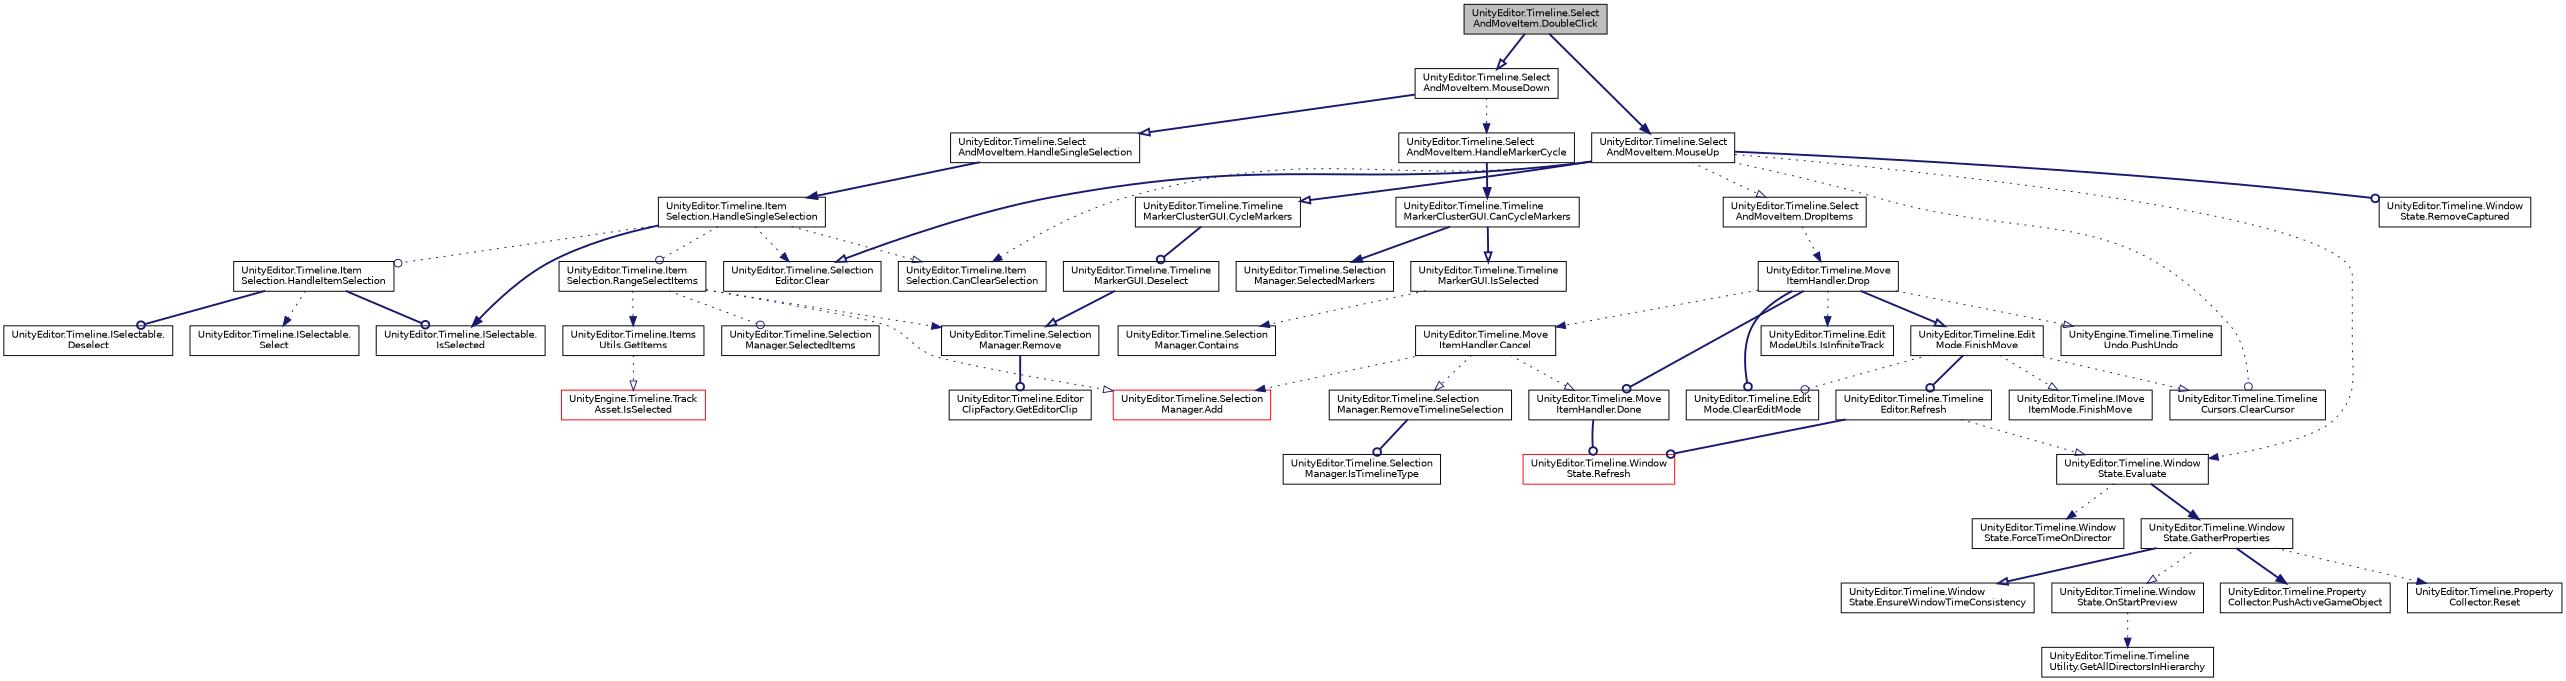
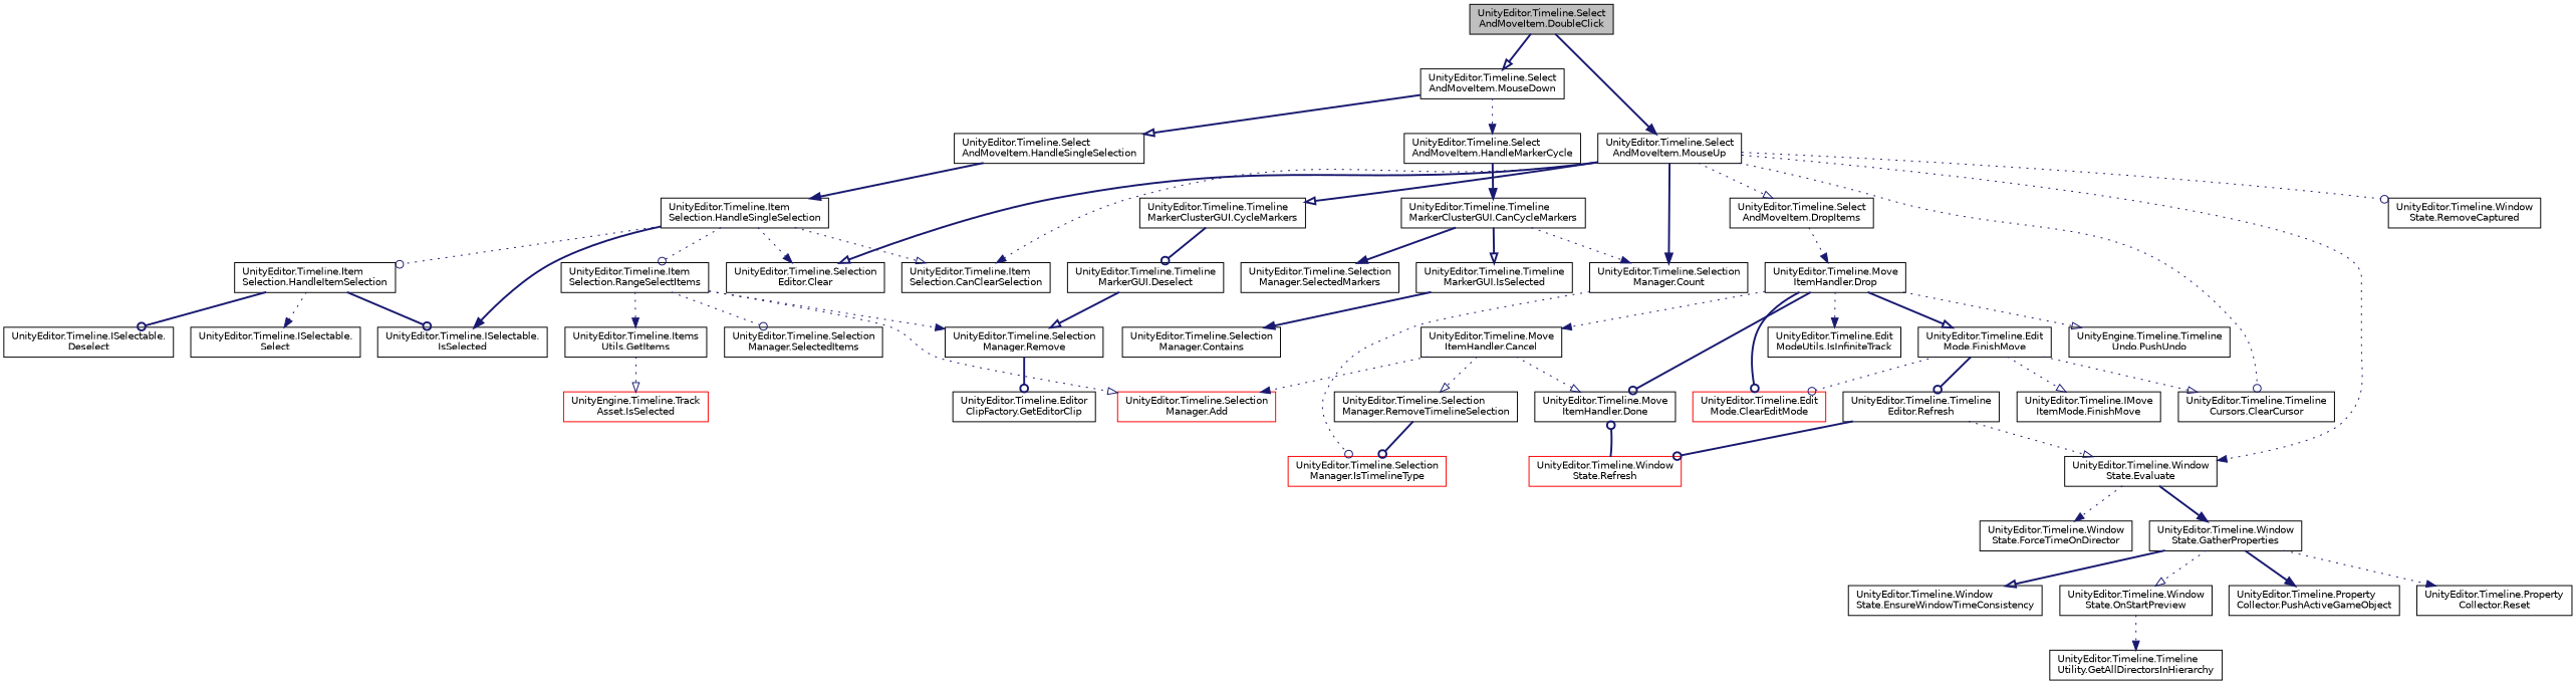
  digraph {
    rankdir=TB
    node [color=black fillcolor=white fontname=Helvetica fontsize=10 shape=record style=filled]
    edge [arrowhead=normal color=midnightblue fontname=Helvetica fontsize=10 labelfontname=Helvetica labelfontsize=10 style=dotted]
    n1 [fillcolor=grey75 fontcolor=black height=0.2 label="UnityEditor.Timeline.Select\lAndMoveItem.DoubleClick" width=0.4]
    n2 [height=0.2 label="UnityEditor.Timeline.Select\lAndMoveItem.MouseDown" width=0.4]
    n3 [height=0.2 label="UnityEditor.Timeline.Select\lAndMoveItem.MouseUp" width=0.4]
    n4 [height=0.2 label="UnityEditor.Timeline.Select\lAndMoveItem.HandleMarkerCycle" width=0.4]
    n5 [height=0.2 label="UnityEditor.Timeline.Select\lAndMoveItem.HandleSingleSelection" width=0.4]
+   n6 [height=0.2 label="UnityEditor.Timeline.Selection\lManager.Count" width=0.4]
    n7 [height=0.2 label="UnityEditor.Timeline.Item\lSelection.CanClearSelection" width=0.4]
    n8 [height=0.2 label="UnityEditor.Timeline.Selection\lEditor.Clear" width=0.4]
    n9 [height=0.2 label="UnityEditor.Timeline.Timeline\lCursors.ClearCursor" width=0.4]
    n10 [height=0.2 label="UnityEditor.Timeline.Timeline\lMarkerClusterGUI.CycleMarkers" width=0.4]
    n11 [height=0.2 label="UnityEditor.Timeline.Select\lAndMoveItem.DropItems" width=0.4]
    n12 [height=0.2 label="UnityEditor.Timeline.Window\lState.Evaluate" width=0.4]
    n13 [height=0.2 label="UnityEditor.Timeline.Window\lState.RemoveCaptured" width=0.4]
    n14 [height=0.2 label="UnityEditor.Timeline.Timeline\lMarkerClusterGUI.CanCycleMarkers" width=0.4]
    n15 [height=0.2 label="UnityEditor.Timeline.Item\lSelection.HandleSingleSelection" width=0.4]
    n16 [height=0.2 label="UnityEditor.Timeline.Timeline\lMarkerGUI.IsSelected" width=0.4]
    n17 [height=0.2 label="UnityEditor.Timeline.Selection\lManager.SelectedMarkers" width=0.4]
-   n18 [height=0.2 label="UnityEditor.Timeline.Selection\lManager.IsTimelineType" width=0.4]
+   n18 [color=red height=0.2 label="UnityEditor.Timeline.Selection\lManager.IsTimelineType" width=0.4]
    n19 [height=0.2 label="UnityEditor.Timeline.Selection\lManager.Contains" width=0.4]
    n20 [height=0.2 label="UnityEditor.Timeline.Item\lSelection.HandleItemSelection" width=0.4]
    n21 [height=0.2 label="UnityEditor.Timeline.ISelectable.\lIsSelected" width=0.4]
    n22 [height=0.2 label="UnityEditor.Timeline.Item\lSelection.RangeSelectItems" width=0.4]
    n23 [height=0.2 label="UnityEditor.Timeline.ISelectable.\lDeselect" width=0.4]
    n24 [height=0.2 label="UnityEditor.Timeline.ISelectable.\lSelect" width=0.4]
    n25 [color=red height=0.2 label="UnityEditor.Timeline.Selection\lManager.Add" width=0.4]
    n26 [height=0.2 label="UnityEditor.Timeline.Items\lUtils.GetItems" width=0.4]
    n27 [height=0.2 label="UnityEditor.Timeline.Selection\lManager.Remove" width=0.4]
    n28 [height=0.2 label="UnityEditor.Timeline.Selection\lManager.SelectedItems" width=0.4]
    n29 [color=red height=0.2 label="UnityEngine.Timeline.Track\lAsset.IsSelected" width=0.4]
    n30 [height=0.2 label="UnityEditor.Timeline.Editor\lClipFactory.GetEditorClip" width=0.4]
    n31 [height=0.2 label="UnityEditor.Timeline.Timeline\lMarkerGUI.Deselect" width=0.4]
    n32 [height=0.2 label="UnityEditor.Timeline.Move\lItemHandler.Drop" width=0.4]
    n33 [height=0.2 label="UnityEditor.Timeline.Window\lState.ForceTimeOnDirector" width=0.4]
    n34 [height=0.2 label="UnityEditor.Timeline.Window\lState.GatherProperties" width=0.4]
    n35 [height=0.2 label="UnityEditor.Timeline.Move\lItemHandler.Cancel" width=0.4]
    n36 [height=0.2 label="UnityEditor.Timeline.Move\lItemHandler.Done" width=0.4]
-   n37 [height=0.2 label="UnityEditor.Timeline.Edit\lMode.ClearEditMode" width=0.4]
+   n37 [color=red height=0.2 label="UnityEditor.Timeline.Edit\lMode.ClearEditMode" width=0.4]
    n38 [height=0.2 label="UnityEditor.Timeline.Edit\lMode.FinishMove" width=0.4]
    n39 [height=0.2 label="UnityEditor.Timeline.Edit\lModeUtils.IsInfiniteTrack" width=0.4]
    n40 [height=0.2 label="UnityEngine.Timeline.Timeline\lUndo.PushUndo" width=0.4]
    n41 [height=0.2 label="UnityEditor.Timeline.Selection\lManager.RemoveTimelineSelection" width=0.4]
    n42 [color=red height=0.2 label="UnityEditor.Timeline.Window\lState.Refresh" width=0.4]
    n43 [height=0.2 label="UnityEditor.Timeline.IMove\lItemMode.FinishMove" width=0.4]
    n44 [height=0.2 label="UnityEditor.Timeline.Timeline\lEditor.Refresh" width=0.4]
    n45 [height=0.2 label="UnityEditor.Timeline.Window\lState.EnsureWindowTimeConsistency" width=0.4]
    n46 [height=0.2 label="UnityEditor.Timeline.Window\lState.OnStartPreview" width=0.4]
    n47 [height=0.2 label="UnityEditor.Timeline.Property\lCollector.PushActiveGameObject" width=0.4]
    n48 [height=0.2 label="UnityEditor.Timeline.Property\lCollector.Reset" width=0.4]
    n49 [height=0.2 label="UnityEditor.Timeline.Timeline\lUtility.GetAllDirectorsInHierarchy" width=0.4]
    n1 -> n2 [arrowhead=onormal style=bold]
    n1 -> n3 [style=bold]
    n2 -> n4
    n2 -> n5 [arrowhead=onormal style=bold]
+   n3 -> n6 [style=bold]
    n3 -> n7
    n3 -> n8 [arrowhead=onormal style=bold]
    n3 -> n9 [arrowhead=odot]
    n3 -> n10 [arrowhead=onormal style=bold]
    n3 -> n11 [arrowhead=onormal]
    n3 -> n12
-   n3 -> n13 [arrowhead=odot style=bold]
+   n3 -> n13 [arrowhead=odot]
    n4 -> n14 [style=bold]
    n5 -> n15 [style=bold]
+   n6 -> n18 [arrowhead=odot]
    n10 -> n31 [arrowhead=odot style=bold]
    n11 -> n32
    n12 -> n33
    n12 -> n34 [style=bold]
+   n14 -> n6
    n14 -> n16 [arrowhead=onormal style=bold]
    n14 -> n17 [style=bold]
    n15 -> n7 [arrowhead=onormal]
    n15 -> n8
    n15 -> n20 [arrowhead=odot]
    n15 -> n21 [style=bold]
    n15 -> n22 [arrowhead=odot]
-   n16 -> n19
+   n16 -> n19 [style=bold]
    n20 -> n21 [arrowhead=odot style=bold]
    n20 -> n23 [arrowhead=odot style=bold]
    n20 -> n24
    n22 -> n25 [arrowhead=onormal]
    n22 -> n26
    n22 -> n27
    n22 -> n28 [arrowhead=odot]
    n26 -> n29 [arrowhead=onormal]
    n27 -> n30 [arrowhead=odot style=bold]
    n31 -> n27 [arrowhead=onormal style=bold]
    n32 -> n35
    n32 -> n36 [arrowhead=odot style=bold]
    n32 -> n37 [arrowhead=odot style=bold]
    n32 -> n38 [arrowhead=onormal style=bold]
    n32 -> n39
    n32 -> n40 [arrowhead=onormal]
    n34 -> n45 [arrowhead=onormal style=bold]
    n34 -> n46 [arrowhead=onormal]
    n34 -> n47 [style=bold]
    n34 -> n48
    n35 -> n25
    n35 -> n36 [arrowhead=onormal]
    n35 -> n41 [arrowhead=onormal]
-   n36 -> n42 [arrowhead=odot style=bold]
+   n42 -> n36 [arrowhead=odot style=bold]
    n38 -> n9 [arrowhead=onormal]
    n38 -> n37 [arrowhead=odot]
    n38 -> n43 [arrowhead=onormal]
    n38 -> n44 [arrowhead=odot style=bold]
    n41 -> n18 [arrowhead=odot style=bold]
    n44 -> n12 [arrowhead=onormal]
    n44 -> n42 [arrowhead=odot style=bold]
    n46 -> n49
  }
